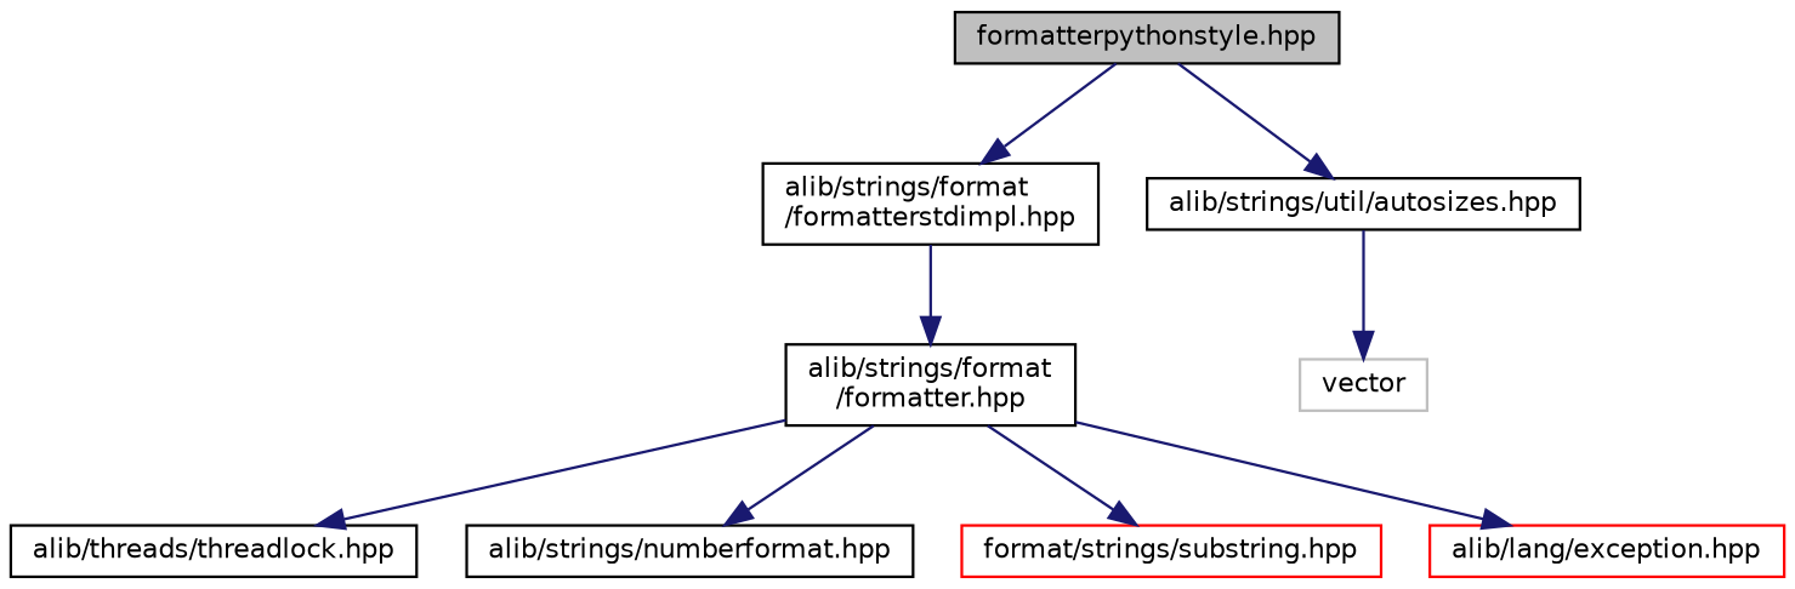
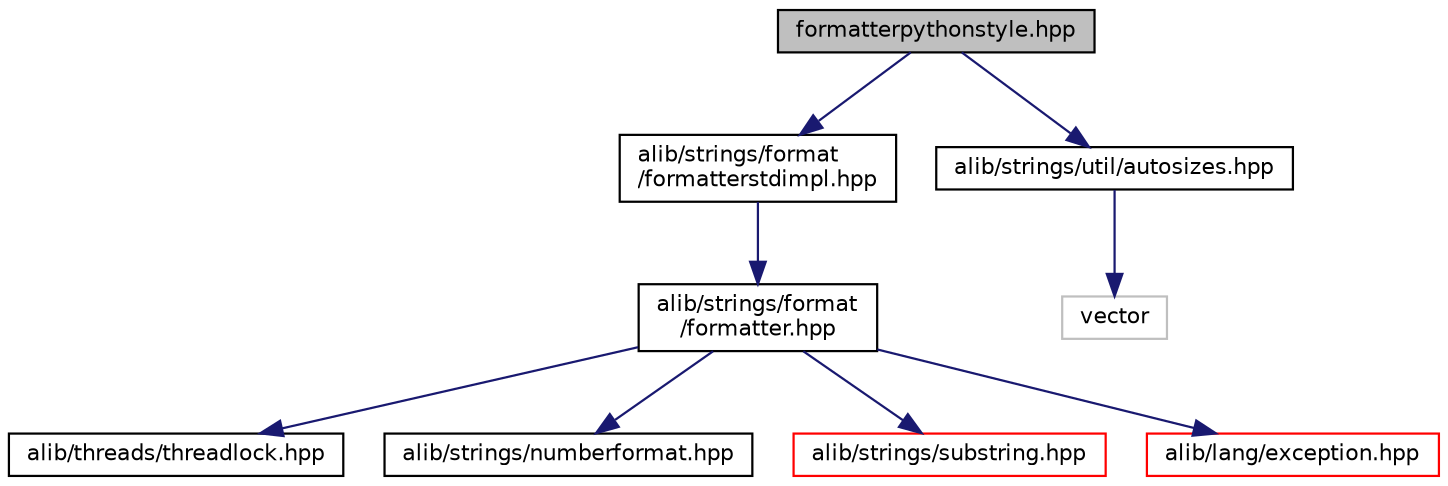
  digraph {
    node [color=black fillcolor=white fontname=Helvetica fontsize=10 shape=record style=filled]
    edge [color=midnightblue fontname=Helvetica fontsize=10 labelfontname=Helvetica labelfontsize=10 style=solid]
    n1 [fillcolor=grey75 fontcolor=black height=0.2 label="formatterpythonstyle.hpp" width=0.4]
    n2 [height=0.2 label="alib/strings/format\l/formatterstdimpl.hpp" width=0.4]
    n3 [height=0.2 label="alib/strings/util/autosizes.hpp" width=0.4]
    n4 [height=0.2 label="alib/strings/format\l/formatter.hpp" width=0.4]
    n5 [color=grey75 height=0.2 label=vector width=0.4]
    n6 [height=0.2 label="alib/threads/threadlock.hpp" width=0.4]
    n7 [height=0.2 label="alib/strings/numberformat.hpp" width=0.4]
-   n8 [color=red height=0.2 label="format/strings/substring.hpp" width=0.4]
+   n8 [color=red height=0.2 label="alib/strings/substring.hpp" width=0.4]
    n9 [color=red height=0.2 label="alib/lang/exception.hpp" width=0.4]
    n1 -> n2
    n1 -> n3
    n2 -> n4
    n3 -> n5
    n4 -> n6
    n4 -> n7
    n4 -> n8
    n4 -> n9
  }
